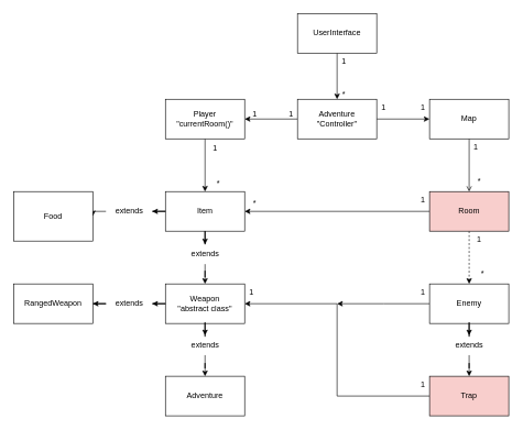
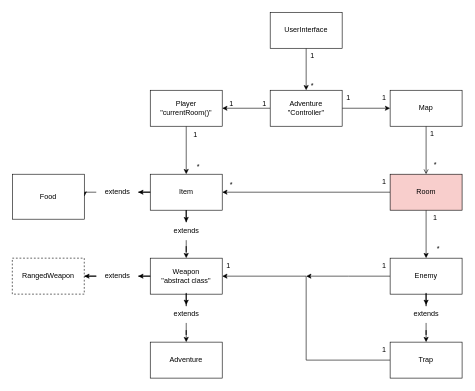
  <mxCell id="0" />
  <mxCell id="1" parent="0" />
  <mxCell id="2" value="" style="edgeStyle=orthogonalEdgeStyle;rounded=0;orthogonalLoop=1;jettySize=auto;html=1;" edge="1" parent="1" source="3" target="6"><mxGeometry relative="1" as="geometry" /></mxCell>
  <mxCell id="3" value="UserInterface" style="rounded=0;whiteSpace=wrap;html=1;" vertex="1" parent="1"><mxGeometry x="450" y="20" width="120" height="60" as="geometry" /></mxCell>
  <mxCell id="4" value="" style="edgeStyle=orthogonalEdgeStyle;rounded=0;orthogonalLoop=1;jettySize=auto;html=1;" edge="1" parent="1" source="6" target="8"><mxGeometry relative="1" as="geometry" /></mxCell>
  <mxCell id="5" value="" style="edgeStyle=orthogonalEdgeStyle;rounded=0;orthogonalLoop=1;jettySize=auto;html=1;" edge="1" parent="1" source="6" target="10"><mxGeometry relative="1" as="geometry" /></mxCell>
  <mxCell id="6" value="Adventure&lt;br&gt;&quot;Controller&quot;" style="rounded=0;whiteSpace=wrap;html=1;" vertex="1" parent="1"><mxGeometry x="450" y="150" width="120" height="60" as="geometry" /></mxCell>
  <mxCell id="7" value="" style="edgeStyle=orthogonalEdgeStyle;rounded=0;orthogonalLoop=1;jettySize=auto;html=1;" edge="1" parent="1" source="8" target="21"><mxGeometry relative="1" as="geometry" /></mxCell>
  <mxCell id="8" value="&lt;div&gt;Player&lt;/div&gt;&lt;div&gt;&quot;currentRoom()&quot;&lt;br&gt;&lt;/div&gt;" style="rounded=0;whiteSpace=wrap;html=1;" vertex="1" parent="1"><mxGeometry x="250" y="150" width="120" height="60" as="geometry" /></mxCell>
  <mxCell id="9" value="" style="edgeStyle=orthogonalEdgeStyle;rounded=0;orthogonalLoop=1;jettySize=auto;html=1;endArrow=open;" edge="1" parent="1" source="10" target="13"><mxGeometry relative="1" as="geometry" /></mxCell>
  <mxCell id="10" value="Map" style="rounded=0;whiteSpace=wrap;html=1;" vertex="1" parent="1"><mxGeometry x="650" y="150" width="120" height="60" as="geometry" /></mxCell>
- <mxCell id="11" value="" style="edgeStyle=orthogonalEdgeStyle;rounded=0;orthogonalLoop=1;jettySize=auto;html=1;dashed=1;" edge="1" parent="1" source="13" target="16"><mxGeometry relative="1" as="geometry" /></mxCell>
+ <mxCell id="11" value="" style="edgeStyle=orthogonalEdgeStyle;rounded=0;orthogonalLoop=1;jettySize=auto;html=1;" edge="1" parent="1" source="13" target="16"><mxGeometry relative="1" as="geometry" /></mxCell>
  <mxCell id="12" style="edgeStyle=orthogonalEdgeStyle;rounded=0;orthogonalLoop=1;jettySize=auto;html=1;entryX=1;entryY=0.5;entryDx=0;entryDy=0;" edge="1" parent="1" source="13" target="21"><mxGeometry relative="1" as="geometry" /></mxCell>
  <mxCell id="13" value="Room" style="rounded=0;whiteSpace=wrap;html=1;fillColor=#f8cecc;" vertex="1" parent="1"><mxGeometry x="650" y="290" width="120" height="60" as="geometry" /></mxCell>
  <mxCell id="14" value="" style="edgeStyle=orthogonalEdgeStyle;rounded=0;orthogonalLoop=1;jettySize=auto;html=1;" edge="1" parent="1" source="46" target="18"><mxGeometry relative="1" as="geometry" /></mxCell>
  <mxCell id="15" style="edgeStyle=orthogonalEdgeStyle;rounded=0;orthogonalLoop=1;jettySize=auto;html=1;" edge="1" parent="1" source="16"><mxGeometry relative="1" as="geometry"><mxPoint x="510" y="460" as="targetPoint" /></mxGeometry></mxCell>
  <mxCell id="16" value="Enemy" style="rounded=0;whiteSpace=wrap;html=1;" vertex="1" parent="1"><mxGeometry x="650" y="430" width="120" height="60" as="geometry" /></mxCell>
  <mxCell id="17" style="edgeStyle=orthogonalEdgeStyle;rounded=0;orthogonalLoop=1;jettySize=auto;html=1;entryX=1;entryY=0.5;entryDx=0;entryDy=0;" edge="1" parent="1" source="18" target="24"><mxGeometry relative="1" as="geometry" /></mxCell>
- <mxCell id="18" value="Trap" style="rounded=0;whiteSpace=wrap;html=1;fillColor=#f8cecc;" vertex="1" parent="1"><mxGeometry x="650" y="570" width="120" height="60" as="geometry" /></mxCell>
+ <mxCell id="18" value="Trap" style="rounded=0;whiteSpace=wrap;html=1;" vertex="1" parent="1"><mxGeometry x="650" y="570" width="120" height="60" as="geometry" /></mxCell>
  <mxCell id="19" value="" style="edgeStyle=orthogonalEdgeStyle;rounded=0;orthogonalLoop=1;jettySize=auto;html=1;" edge="1" parent="1" source="50" target="24"><mxGeometry relative="1" as="geometry" /></mxCell>
  <mxCell id="20" value="" style="edgeStyle=orthogonalEdgeStyle;rounded=0;orthogonalLoop=1;jettySize=auto;html=1;" edge="1" parent="1" source="52" target="25"><mxGeometry relative="1" as="geometry" /></mxCell>
  <mxCell id="21" value="Item" style="rounded=0;whiteSpace=wrap;html=1;" vertex="1" parent="1"><mxGeometry x="250" y="290" width="120" height="60" as="geometry" /></mxCell>
  <mxCell id="22" value="" style="edgeStyle=orthogonalEdgeStyle;rounded=0;orthogonalLoop=1;jettySize=auto;html=1;" edge="1" parent="1" source="48" target="26"><mxGeometry relative="1" as="geometry" /></mxCell>
  <mxCell id="23" value="" style="edgeStyle=orthogonalEdgeStyle;rounded=0;orthogonalLoop=1;jettySize=auto;html=1;" edge="1" parent="1" source="54" target="27"><mxGeometry relative="1" as="geometry" /></mxCell>
  <mxCell id="24" value="&lt;div&gt;Weapon&lt;/div&gt;&quot;abstract class&quot;" style="rounded=0;whiteSpace=wrap;html=1;" vertex="1" parent="1"><mxGeometry x="250" y="430" width="120" height="60" as="geometry" /></mxCell>
  <mxCell id="25" value="Food" style="rounded=0;whiteSpace=wrap;html=1;" vertex="1" parent="1"><mxGeometry x="20" y="290" width="120" height="75" as="geometry" /></mxCell>
  <mxCell id="26" value="Adventure" style="rounded=0;whiteSpace=wrap;html=1;" vertex="1" parent="1"><mxGeometry x="250" y="570" width="120" height="60" as="geometry" /></mxCell>
- <mxCell id="27" value="RangedWeapon" style="rounded=0;whiteSpace=wrap;html=1;" vertex="1" parent="1"><mxGeometry x="20" y="430" width="120" height="60" as="geometry" /></mxCell>
+ <mxCell id="27" value="RangedWeapon" style="rounded=0;whiteSpace=wrap;html=1;dashed=1;" vertex="1" parent="1"><mxGeometry x="20" y="430" width="120" height="60" as="geometry" /></mxCell>
  <mxCell id="28" value="1" style="text;html=1;align=center;verticalAlign=middle;resizable=0;points=[];autosize=1;strokeColor=none;fillColor=none;" vertex="1" parent="1"><mxGeometry x="505" y="78" width="30" height="30" as="geometry" /></mxCell>
  <mxCell id="29" value="*" style="text;html=1;align=center;verticalAlign=middle;resizable=0;points=[];autosize=1;strokeColor=none;fillColor=none;" vertex="1" parent="1"><mxGeometry x="505" y="128" width="30" height="30" as="geometry" /></mxCell>
  <mxCell id="30" value="1" style="text;html=1;align=center;verticalAlign=middle;resizable=0;points=[];autosize=1;strokeColor=none;fillColor=none;" vertex="1" parent="1"><mxGeometry x="565" y="148" width="30" height="30" as="geometry" /></mxCell>
  <mxCell id="31" value="1" style="text;html=1;align=center;verticalAlign=middle;resizable=0;points=[];autosize=1;strokeColor=none;fillColor=none;" vertex="1" parent="1"><mxGeometry x="425" y="158" width="30" height="30" as="geometry" /></mxCell>
  <mxCell id="32" value="1" style="text;html=1;align=center;verticalAlign=middle;resizable=0;points=[];autosize=1;strokeColor=none;fillColor=none;" vertex="1" parent="1"><mxGeometry x="370" y="158" width="30" height="30" as="geometry" /></mxCell>
  <mxCell id="33" value="&lt;div&gt;1&lt;/div&gt;" style="text;html=1;align=center;verticalAlign=middle;resizable=0;points=[];autosize=1;strokeColor=none;fillColor=none;" vertex="1" parent="1"><mxGeometry x="625" y="148" width="30" height="30" as="geometry" /></mxCell>
  <mxCell id="34" value="1" style="text;html=1;align=center;verticalAlign=middle;resizable=0;points=[];autosize=1;strokeColor=none;fillColor=none;" vertex="1" parent="1"><mxGeometry x="705" y="208" width="30" height="30" as="geometry" /></mxCell>
  <mxCell id="35" value="*" style="text;html=1;align=center;verticalAlign=middle;resizable=0;points=[];autosize=1;strokeColor=none;fillColor=none;" vertex="1" parent="1"><mxGeometry x="710" y="260" width="30" height="30" as="geometry" /></mxCell>
  <mxCell id="36" value="1" style="text;html=1;align=center;verticalAlign=middle;resizable=0;points=[];autosize=1;strokeColor=none;fillColor=none;" vertex="1" parent="1"><mxGeometry x="710" y="348" width="30" height="30" as="geometry" /></mxCell>
  <mxCell id="37" value="*" style="text;html=1;align=center;verticalAlign=middle;resizable=0;points=[];autosize=1;strokeColor=none;fillColor=none;" vertex="1" parent="1"><mxGeometry x="715" y="400" width="30" height="30" as="geometry" /></mxCell>
  <mxCell id="38" value="1" style="text;html=1;align=center;verticalAlign=middle;resizable=0;points=[];autosize=1;strokeColor=none;fillColor=none;" vertex="1" parent="1"><mxGeometry x="310" y="210" width="30" height="30" as="geometry" /></mxCell>
  <mxCell id="39" value="*" style="text;html=1;align=center;verticalAlign=middle;resizable=0;points=[];autosize=1;strokeColor=none;fillColor=none;" vertex="1" parent="1"><mxGeometry x="315" y="262" width="30" height="30" as="geometry" /></mxCell>
  <mxCell id="40" value="1" style="text;html=1;align=center;verticalAlign=middle;resizable=0;points=[];autosize=1;strokeColor=none;fillColor=none;" vertex="1" parent="1"><mxGeometry x="625" y="288" width="30" height="30" as="geometry" /></mxCell>
  <mxCell id="41" value="*" style="text;html=1;align=center;verticalAlign=middle;resizable=0;points=[];autosize=1;strokeColor=none;fillColor=none;" vertex="1" parent="1"><mxGeometry x="370" y="292" width="30" height="30" as="geometry" /></mxCell>
  <mxCell id="42" value="1" style="text;html=1;align=center;verticalAlign=middle;resizable=0;points=[];autosize=1;strokeColor=none;fillColor=none;" vertex="1" parent="1"><mxGeometry x="625" y="428" width="30" height="30" as="geometry" /></mxCell>
  <mxCell id="43" value="1" style="text;html=1;align=center;verticalAlign=middle;resizable=0;points=[];autosize=1;strokeColor=none;fillColor=none;" vertex="1" parent="1"><mxGeometry x="365" y="428" width="30" height="30" as="geometry" /></mxCell>
  <mxCell id="44" value="1" style="text;html=1;align=center;verticalAlign=middle;resizable=0;points=[];autosize=1;strokeColor=none;fillColor=none;" vertex="1" parent="1"><mxGeometry x="625" y="568" width="30" height="30" as="geometry" /></mxCell>
  <mxCell id="45" value="" style="edgeStyle=orthogonalEdgeStyle;rounded=0;orthogonalLoop=1;jettySize=auto;html=1;" edge="1" parent="1" source="16" target="46"><mxGeometry relative="1" as="geometry"><mxPoint x="710" y="490" as="sourcePoint" /><mxPoint x="710" y="570" as="targetPoint" /></mxGeometry></mxCell>
  <mxCell id="46" value="extends" style="text;html=1;align=center;verticalAlign=middle;resizable=0;points=[];autosize=1;strokeColor=none;fillColor=none;" vertex="1" parent="1"><mxGeometry x="675" y="508" width="70" height="30" as="geometry" /></mxCell>
  <mxCell id="47" value="" style="edgeStyle=orthogonalEdgeStyle;rounded=0;orthogonalLoop=1;jettySize=auto;html=1;" edge="1" parent="1" source="24" target="48"><mxGeometry relative="1" as="geometry"><mxPoint x="310" y="490" as="sourcePoint" /><mxPoint x="310" y="570" as="targetPoint" /></mxGeometry></mxCell>
  <mxCell id="48" value="extends" style="text;html=1;align=center;verticalAlign=middle;resizable=0;points=[];autosize=1;strokeColor=none;fillColor=none;" vertex="1" parent="1"><mxGeometry x="275" y="508" width="70" height="30" as="geometry" /></mxCell>
  <mxCell id="49" value="" style="edgeStyle=orthogonalEdgeStyle;rounded=0;orthogonalLoop=1;jettySize=auto;html=1;" edge="1" parent="1" source="21" target="50"><mxGeometry relative="1" as="geometry"><mxPoint x="310" y="350" as="sourcePoint" /><mxPoint x="310" y="430" as="targetPoint" /></mxGeometry></mxCell>
  <mxCell id="50" value="extends" style="text;html=1;align=center;verticalAlign=middle;resizable=0;points=[];autosize=1;strokeColor=none;fillColor=none;" vertex="1" parent="1"><mxGeometry x="275" y="370" width="70" height="30" as="geometry" /></mxCell>
  <mxCell id="51" value="" style="edgeStyle=orthogonalEdgeStyle;rounded=0;orthogonalLoop=1;jettySize=auto;html=1;" edge="1" parent="1" source="21" target="52"><mxGeometry relative="1" as="geometry"><mxPoint x="250" y="320" as="sourcePoint" /><mxPoint y="320" as="targetPoint" x="170" /></mxGeometry></mxCell>
  <mxCell id="52" value="extends" style="text;html=1;align=center;verticalAlign=middle;resizable=0;points=[];autosize=1;strokeColor=none;fillColor=none;" vertex="1" parent="1"><mxGeometry x="160" y="305" width="70" height="30" as="geometry" /></mxCell>
  <mxCell id="53" value="" style="edgeStyle=orthogonalEdgeStyle;rounded=0;orthogonalLoop=1;jettySize=auto;html=1;" edge="1" parent="1" source="24" target="54"><mxGeometry relative="1" as="geometry"><mxPoint x="250" y="460" as="sourcePoint" /><mxPoint x="140" y="460" as="targetPoint" /></mxGeometry></mxCell>
  <mxCell id="54" value="extends" style="text;html=1;align=center;verticalAlign=middle;resizable=0;points=[];autosize=1;strokeColor=none;fillColor=none;" vertex="1" parent="1"><mxGeometry x="160" y="445" width="70" height="30" as="geometry" /></mxCell>
